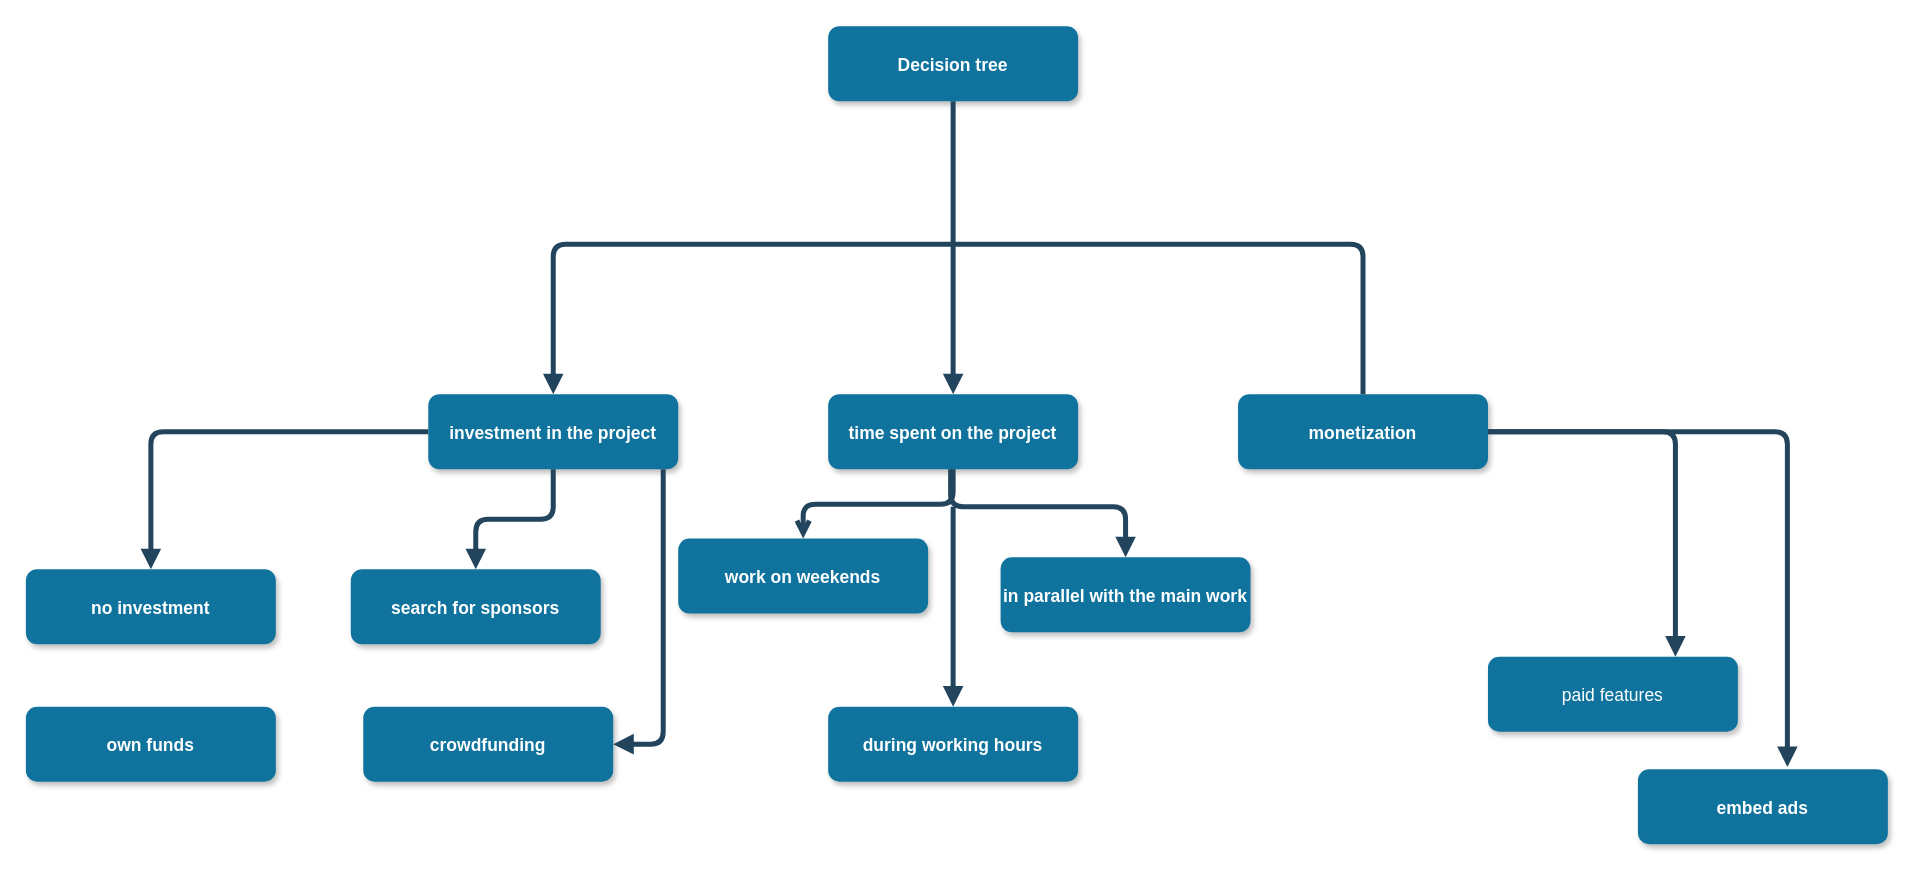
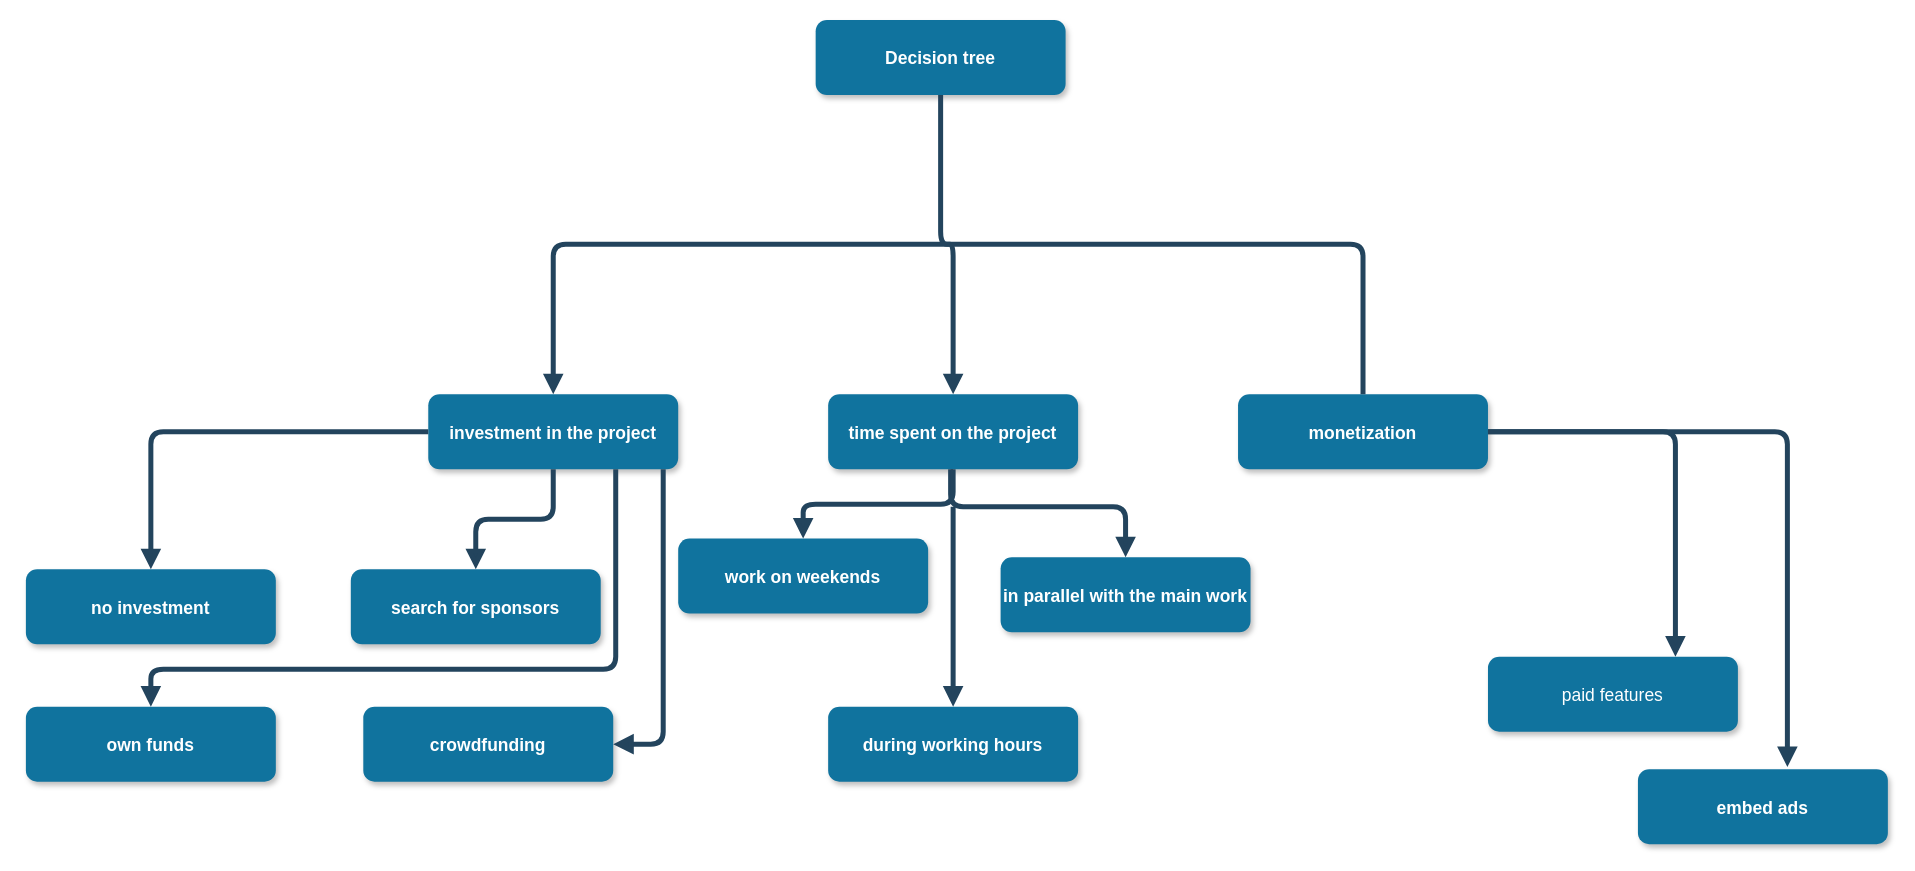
  <mxCell id="0" />
  <mxCell id="1" parent="0" />
- <mxCell id="2" value="Decision tree" style="rounded=1;fillColor=#10739E;strokeColor=none;shadow=1;gradientColor=none;fontStyle=1;fontColor=#FFFFFF;fontSize=14;" parent="1" vertex="1"><mxGeometry x="662" y="20.5" width="200" height="60" as="geometry" /></mxCell>
+ <mxCell id="2" value="Decision tree" style="rounded=1;fillColor=#10739E;strokeColor=none;shadow=1;gradientColor=none;fontStyle=1;fontColor=#FFFFFF;fontSize=14;" parent="1" vertex="1"><mxGeometry x="652" y="15.5" width="200" height="60" as="geometry" /></mxCell>
  <mxCell id="3" value="investment in the project" style="rounded=1;fillColor=#10739E;strokeColor=none;shadow=1;gradientColor=none;fontStyle=1;fontColor=#FFFFFF;fontSize=14;" parent="1" vertex="1"><mxGeometry x="342" y="315" width="200" height="60" as="geometry" /></mxCell>
  <mxCell id="4" value="time spent on the project" style="rounded=1;fillColor=#10739E;strokeColor=none;shadow=1;gradientColor=none;fontStyle=1;fontColor=#FFFFFF;fontSize=14;" parent="1" vertex="1"><mxGeometry x="662" y="315" width="200" height="60" as="geometry" /></mxCell>
  <mxCell id="5" value="monetization" style="rounded=1;fillColor=#10739E;strokeColor=none;shadow=1;gradientColor=none;fontStyle=1;fontColor=#FFFFFF;fontSize=14;" parent="1" vertex="1"><mxGeometry x="990" y="315" width="200" height="60" as="geometry" /></mxCell>
  <mxCell id="6" value="no investment" style="rounded=1;fillColor=#10739E;strokeColor=none;shadow=1;gradientColor=none;fontStyle=1;fontColor=#FFFFFF;fontSize=14;" parent="1" vertex="1"><mxGeometry x="20" y="455" width="200" height="60" as="geometry" /></mxCell>
  <mxCell id="7" value="own funds" style="rounded=1;fillColor=#10739E;strokeColor=none;shadow=1;gradientColor=none;fontStyle=1;fontColor=#FFFFFF;fontSize=14;" parent="1" vertex="1"><mxGeometry x="20" y="565" width="200" height="60" as="geometry" /></mxCell>
  <mxCell id="8" value="search for sponsors" style="rounded=1;fillColor=#10739E;strokeColor=none;shadow=1;gradientColor=none;fontStyle=1;fontColor=#FFFFFF;fontSize=14;" parent="1" vertex="1"><mxGeometry x="280" y="455" width="200" height="60" as="geometry" /></mxCell>
  <mxCell id="9" value="crowdfunding" style="rounded=1;fillColor=#10739E;strokeColor=none;shadow=1;gradientColor=none;fontStyle=1;fontColor=#FFFFFF;fontSize=14;" parent="1" vertex="1"><mxGeometry x="290" y="565" width="200" height="60" as="geometry" /></mxCell>
  <mxCell id="10" value="work on weekends" style="rounded=1;fillColor=#10739E;strokeColor=none;shadow=1;gradientColor=none;fontStyle=1;fontColor=#FFFFFF;fontSize=14;" parent="1" vertex="1"><mxGeometry x="542" y="430.5" width="200" height="60" as="geometry" /></mxCell>
  <mxCell id="11" value="during working hours" style="rounded=1;fillColor=#10739E;strokeColor=none;shadow=1;gradientColor=none;fontStyle=1;fontColor=#FFFFFF;fontSize=14;" parent="1" vertex="1"><mxGeometry x="662" y="565" width="200" height="60" as="geometry" /></mxCell>
  <mxCell id="12" value="in parallel with the main work" style="rounded=1;fillColor=#10739E;strokeColor=none;shadow=1;gradientColor=none;fontStyle=1;fontColor=#FFFFFF;fontSize=14;" parent="1" vertex="1"><mxGeometry x="800" y="445.5" width="200" height="60" as="geometry" /></mxCell>
  <mxCell id="13" value="paid features" style="rounded=1;fillColor=#10739E;strokeColor=none;shadow=1;gradientColor=none;fontStyle=0;fontColor=#FFFFFF;fontSize=14;" parent="1" vertex="1"><mxGeometry x="1190" y="525" width="200" height="60" as="geometry" /></mxCell>
  <mxCell id="14" value="embed ads" style="rounded=1;fillColor=#10739E;strokeColor=none;shadow=1;gradientColor=none;fontStyle=1;fontColor=#FFFFFF;fontSize=14;" parent="1" vertex="1"><mxGeometry x="1310" y="615" width="200" height="60" as="geometry" /></mxCell>
  <mxCell id="15" value="" style="edgeStyle=elbowEdgeStyle;elbow=vertical;strokeWidth=4;endArrow=block;endFill=1;fontStyle=1;strokeColor=#23445D;" parent="1" source="2" target="4" edge="1"><mxGeometry x="22" y="165.5" width="100" height="100" as="geometry"><mxPoint x="762" y="195" as="sourcePoint" /><mxPoint x="112" y="-19.5" as="targetPoint" /></mxGeometry></mxCell>
  <mxCell id="16" value="" style="edgeStyle=elbowEdgeStyle;elbow=vertical;strokeWidth=4;endArrow=block;endFill=1;fontStyle=1;strokeColor=#23445D;" parent="1" source="5" target="3" edge="1"><mxGeometry x="22" y="165.5" width="100" height="100" as="geometry"><mxPoint x="762" y="195" as="sourcePoint" /><mxPoint x="112" y="-19.5" as="targetPoint" /><Array as="points"><mxPoint x="600" y="195" /></Array></mxGeometry></mxCell>
+ <mxCell id="17" value="" style="edgeStyle=elbowEdgeStyle;elbow=vertical;strokeWidth=4;endArrow=block;endFill=1;fontStyle=1;strokeColor=#23445D;exitX=0.75;exitY=1;exitDx=0;exitDy=0;" parent="1" source="3" target="7" edge="1"><mxGeometry x="62" y="165.5" width="100" height="100" as="geometry"><mxPoint x="250" y="515" as="sourcePoint" /><mxPoint x="152" y="-19.5" as="targetPoint" /><Array as="points"><mxPoint x="310" y="535" /></Array></mxGeometry></mxCell>
  <mxCell id="18" value="" style="edgeStyle=elbowEdgeStyle;elbow=vertical;strokeWidth=4;endArrow=block;endFill=1;fontStyle=1;strokeColor=#23445D;" parent="1" source="3" target="8" edge="1"><mxGeometry x="62" y="175.5" width="100" height="100" as="geometry"><mxPoint x="52" y="90.5" as="sourcePoint" /><mxPoint x="152" y="-9.5" as="targetPoint" /></mxGeometry></mxCell>
  <mxCell id="19" value="" style="edgeStyle=elbowEdgeStyle;elbow=vertical;strokeWidth=4;endArrow=block;endFill=1;fontStyle=1;strokeColor=#23445D;" parent="1" source="3" target="9" edge="1"><mxGeometry x="62" y="185.5" width="100" height="100" as="geometry"><mxPoint x="510" y="385" as="sourcePoint" /><mxPoint x="152" y="0.5" as="targetPoint" /><Array as="points"><mxPoint x="530" y="595" /></Array></mxGeometry></mxCell>
  <mxCell id="20" value="" style="edgeStyle=elbowEdgeStyle;elbow=vertical;strokeWidth=4;endArrow=block;endFill=1;fontStyle=1;strokeColor=#23445D;" parent="1" target="11" edge="1"><mxGeometry x="62" y="165.5" width="100" height="100" as="geometry"><mxPoint x="762" y="405" as="sourcePoint" /><mxPoint x="152" y="-19.5" as="targetPoint" /></mxGeometry></mxCell>
  <mxCell id="21" value="" style="edgeStyle=elbowEdgeStyle;elbow=vertical;strokeWidth=4;endArrow=block;endFill=1;fontStyle=1;strokeColor=#23445D;entryX=0.5;entryY=0;entryDx=0;entryDy=0;" parent="1" target="12" edge="1"><mxGeometry x="72" y="165.5" width="100" height="100" as="geometry"><mxPoint x="760" y="375" as="sourcePoint" /><mxPoint x="930" y="435" as="targetPoint" /><Array as="points"><mxPoint x="880" y="405" /></Array></mxGeometry></mxCell>
- <mxCell id="22" value="" style="edgeStyle=elbowEdgeStyle;elbow=vertical;strokeWidth=4;endArrow=open;endFill=1;fontStyle=1;strokeColor=#23445D;exitX=0.5;exitY=1;exitDx=0;exitDy=0;" parent="1" source="4" target="10" edge="1"><mxGeometry x="-98.83" y="-10" width="100" height="100" as="geometry"><mxPoint x="761.17" y="395" as="sourcePoint" /><mxPoint x="761.17" y="425" as="targetPoint" /></mxGeometry></mxCell>
+ <mxCell id="22" value="" style="edgeStyle=elbowEdgeStyle;elbow=vertical;strokeWidth=4;endArrow=block;endFill=1;fontStyle=1;strokeColor=#23445D;exitX=0.5;exitY=1;exitDx=0;exitDy=0;" parent="1" source="4" target="10" edge="1"><mxGeometry x="-98.83" y="-10" width="100" height="100" as="geometry"><mxPoint x="761.17" y="395" as="sourcePoint" /><mxPoint x="761.17" y="425" as="targetPoint" /></mxGeometry></mxCell>
  <mxCell id="23" value="" style="edgeStyle=elbowEdgeStyle;elbow=vertical;strokeWidth=4;endArrow=block;endFill=1;fontStyle=1;strokeColor=#23445D;entryX=0.75;entryY=0;entryDx=0;entryDy=0;" parent="1" target="13" edge="1"><mxGeometry x="72" y="175.5" width="100" height="100" as="geometry"><mxPoint x="1190" y="345" as="sourcePoint" /><mxPoint x="1320" y="585" as="targetPoint" /><Array as="points"><mxPoint x="1270" y="345" /></Array></mxGeometry></mxCell>
  <mxCell id="24" value="" style="edgeStyle=elbowEdgeStyle;elbow=vertical;strokeWidth=4;endArrow=block;endFill=1;fontStyle=1;strokeColor=#23445D;entryX=0.598;entryY=-0.028;entryDx=0;entryDy=0;entryPerimeter=0;" parent="1" target="14" edge="1"><mxGeometry x="72" y="185.5" width="100" height="100" as="geometry"><mxPoint x="1190" y="345" as="sourcePoint" /><mxPoint x="1182" y="700.5" as="targetPoint" /><Array as="points"><mxPoint x="1310" y="345" /><mxPoint x="1430" y="615" /></Array></mxGeometry></mxCell>
  <mxCell id="25" value="" style="edgeStyle=elbowEdgeStyle;elbow=vertical;strokeWidth=4;endArrow=block;endFill=1;fontStyle=1;strokeColor=#23445D;entryX=0.5;entryY=0;entryDx=0;entryDy=0;" edge="1" parent="1" source="3" target="6"><mxGeometry x="-20" y="-14.5" width="100" height="100" as="geometry"><mxPoint x="340" y="355" as="sourcePoint" /><mxPoint x="328" y="325" as="targetPoint" /><Array as="points"><mxPoint x="240" y="345" /><mxPoint x="240" y="355" /></Array></mxGeometry></mxCell>
